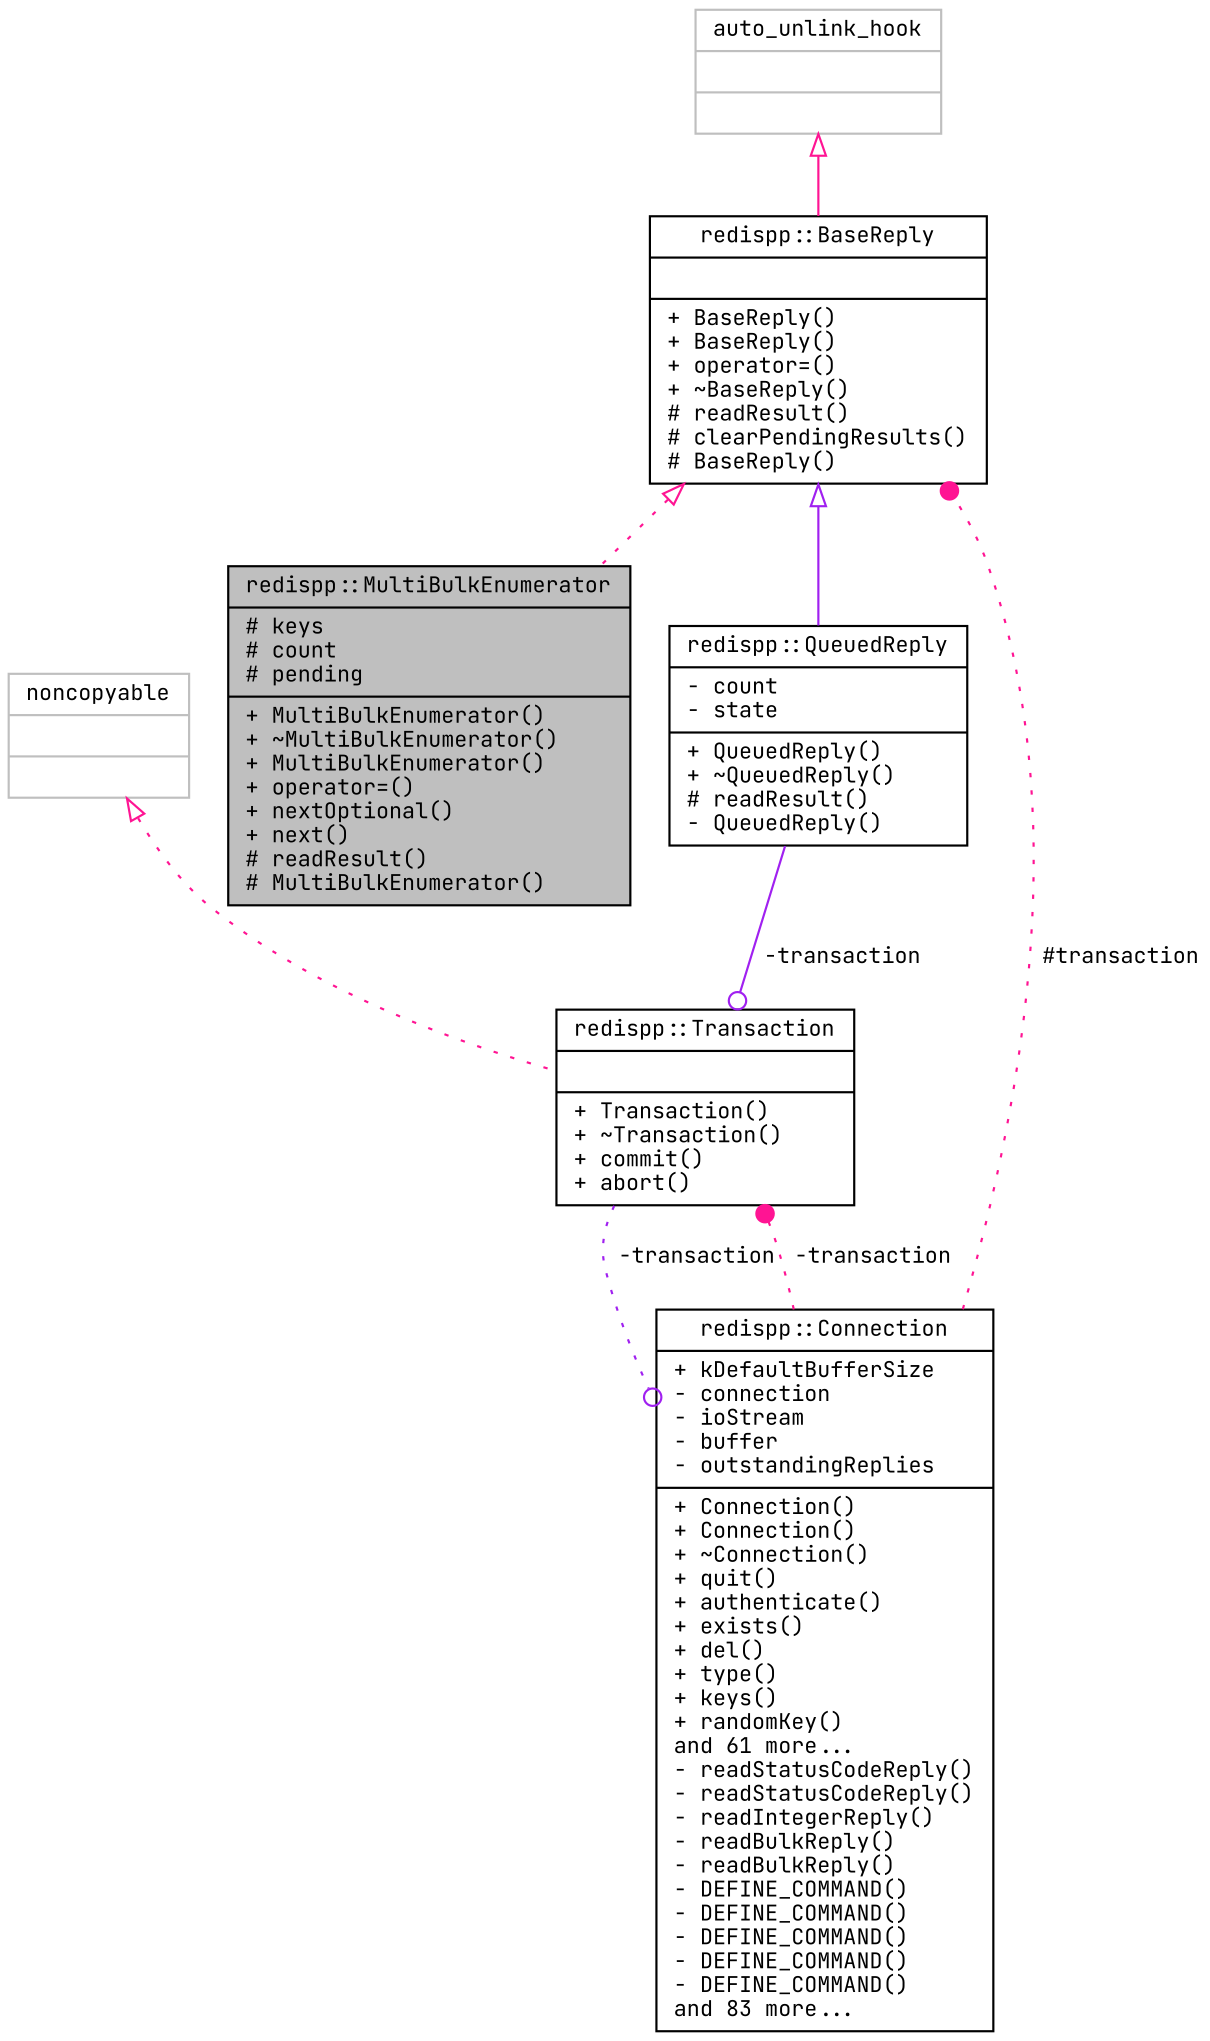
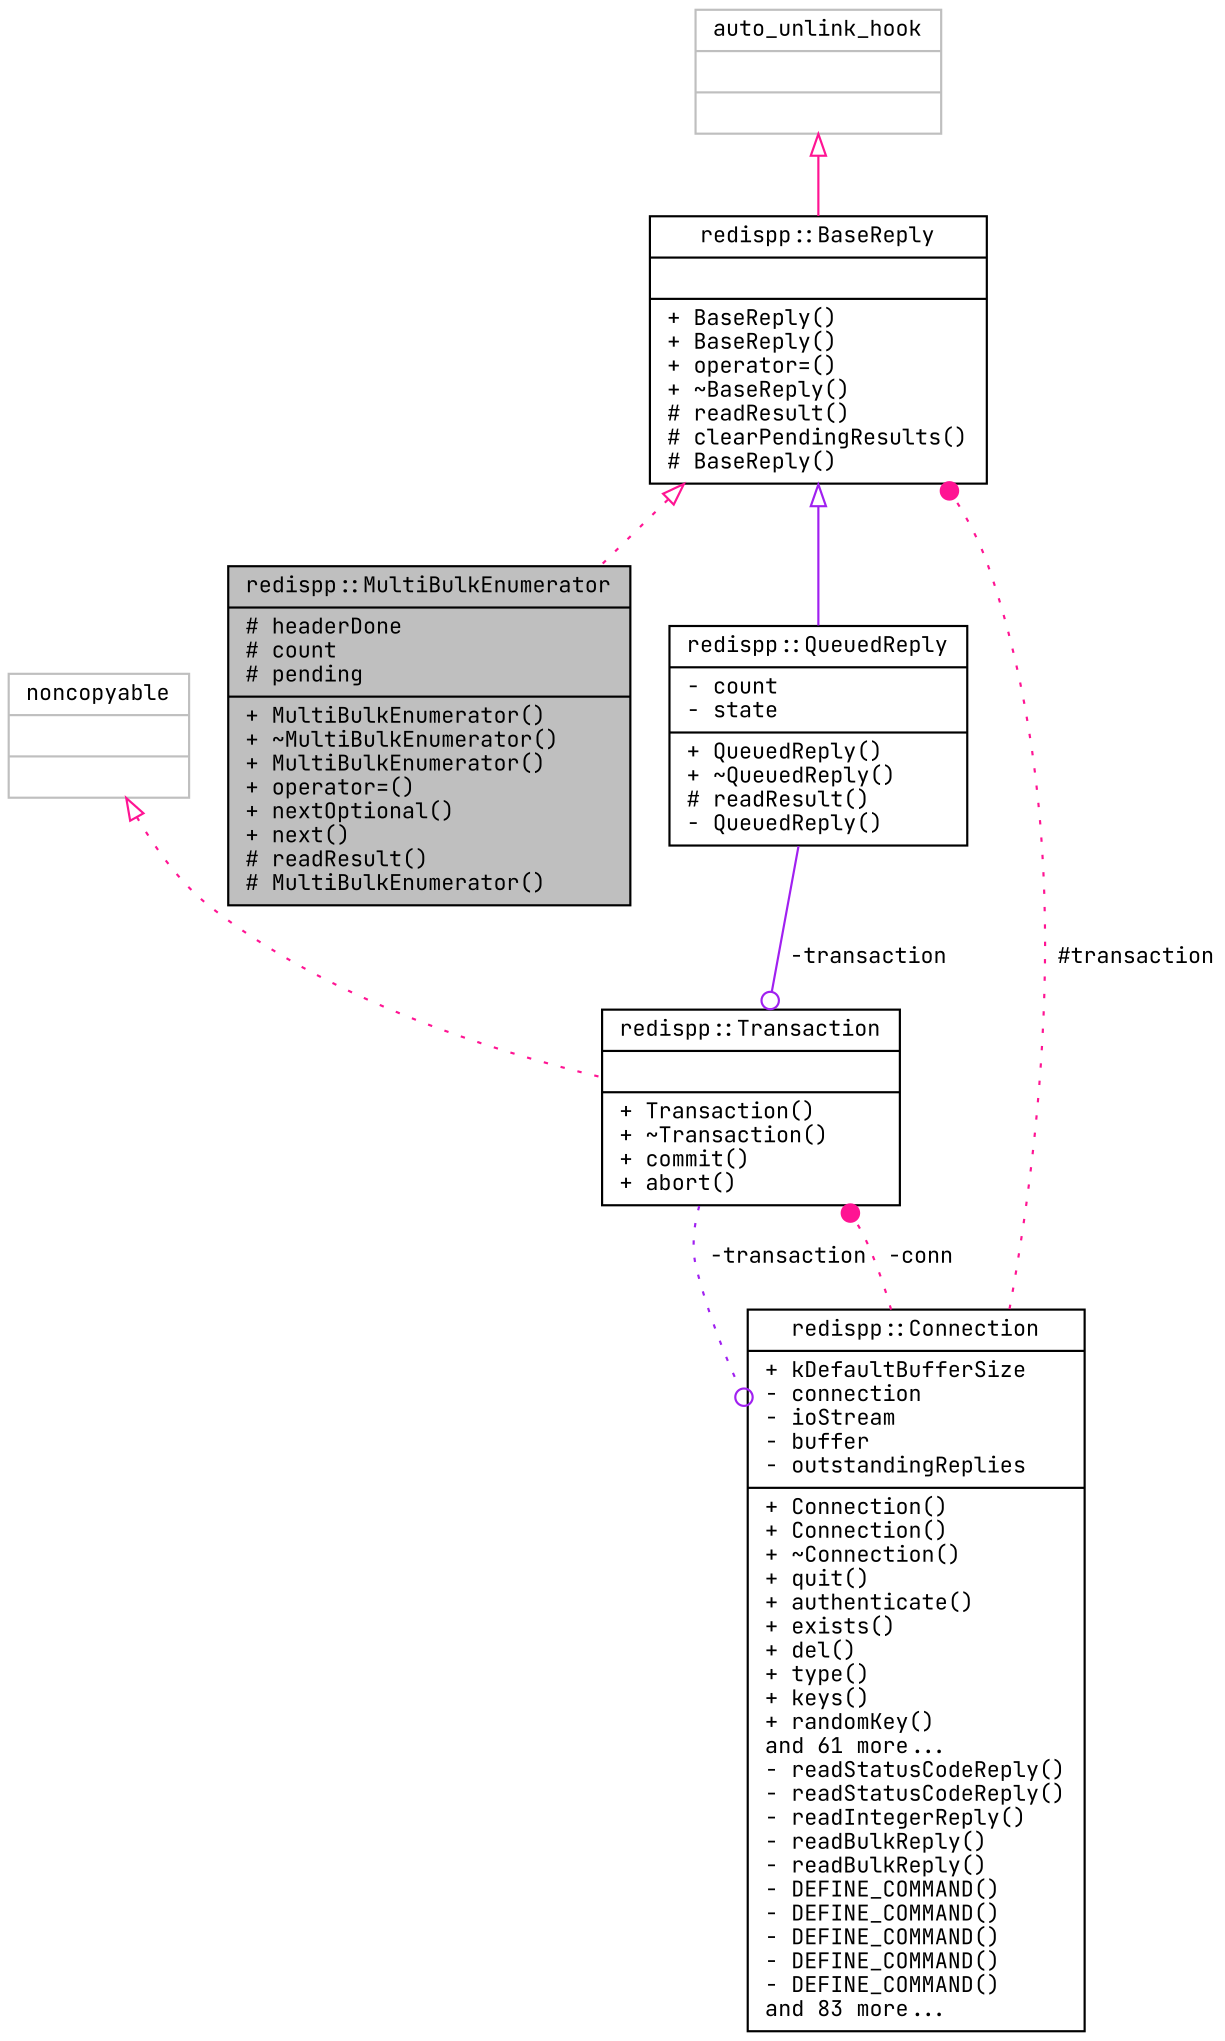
  digraph {
    fontname="JetBrains Mono"
    node [color=black fillcolor=white fontname="JetBrains Mono" fontsize=10 shape=record style=filled]
    edge [color=deeppink fontname="JetBrains Mono" fontsize=10 labelfontname=Helvetica labelfontsize=10 style=dotted]
-   n1 [fillcolor=grey75 fontcolor=black height=0.2 label="{redispp::MultiBulkEnumerator\n|# keys\l# count\l# pending\l|+ MultiBulkEnumerator()\l+ ~MultiBulkEnumerator()\l+ MultiBulkEnumerator()\l+ operator=()\l+ nextOptional()\l+ next()\l# readResult()\l# MultiBulkEnumerator()\l}" width=0.4]
+   n1 [fillcolor=grey75 fontcolor=black height=0.2 label="{redispp::MultiBulkEnumerator\n|# headerDone\l# count\l# pending\l|+ MultiBulkEnumerator()\l+ ~MultiBulkEnumerator()\l+ MultiBulkEnumerator()\l+ operator=()\l+ nextOptional()\l+ next()\l# readResult()\l# MultiBulkEnumerator()\l}" width=0.4]
    n2 [height=0.2 label="{redispp::BaseReply\n||+ BaseReply()\l+ BaseReply()\l+ operator=()\l+ ~BaseReply()\l# readResult()\l# clearPendingResults()\l# BaseReply()\l}" width=0.4]
    n3 [height=0.2 label="{redispp::QueuedReply\n|- count\l- state\l|+ QueuedReply()\l+ ~QueuedReply()\l# readResult()\l- QueuedReply()\l}" width=0.4]
    n4 [height=0.2 label="{redispp::Transaction\n||+ Transaction()\l+ ~Transaction()\l+ commit()\l+ abort()\l}" width=0.4]
    n5 [color=grey75 height=0.2 label="{auto_unlink_hook\n||}" width=0.4]
    n6 [height=0.2 label="{redispp::Connection\n|+ kDefaultBufferSize\l- connection\l- ioStream\l- buffer\l- outstandingReplies\l|+ Connection()\l+ Connection()\l+ ~Connection()\l+ quit()\l+ authenticate()\l+ exists()\l+ del()\l+ type()\l+ keys()\l+ randomKey()\land 61 more...\l- readStatusCodeReply()\l- readStatusCodeReply()\l- readIntegerReply()\l- readBulkReply()\l- readBulkReply()\l- DEFINE_COMMAND()\l- DEFINE_COMMAND()\l- DEFINE_COMMAND()\l- DEFINE_COMMAND()\l- DEFINE_COMMAND()\land 83 more...\l}" width=0.4]
    n7 [color=grey75 height=0.2 label="{noncopyable\n||}" width=0.4]
    n2 -> n1 [arrowtail=onormal dir=back]
    n2 -> n3 [arrowtail=onormal color=purple dir=back style=solid]
    n3 -> n4 [arrowhead=odot color=purple label=" -transaction" style=solid]
    n4 -> n6 [arrowhead=odot color=purple label=" -transaction"]
    n5 -> n2 [arrowtail=onormal dir=back style=solid]
    n6 -> n2 [arrowhead=dot label=" #transaction"]
-   n6 -> n4 [arrowhead=dot label=" -transaction"]
+   n6 -> n4 [arrowhead=dot label=" -conn"]
    n7 -> n4 [arrowtail=onormal dir=back]
  }
